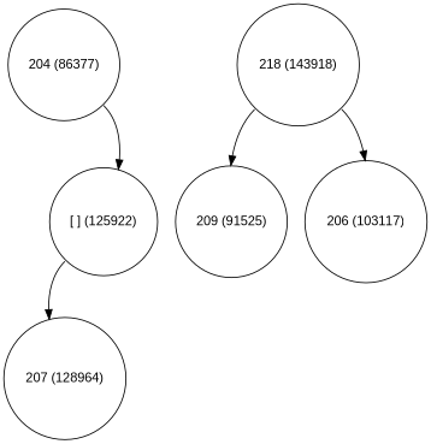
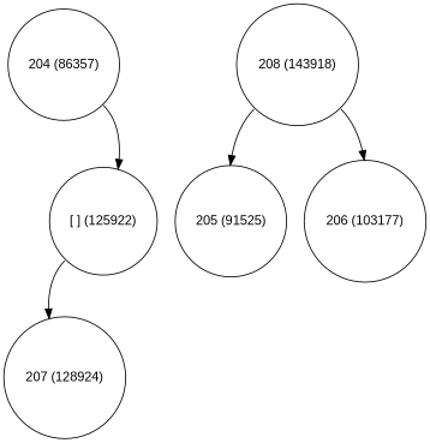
  digraph {
    node [fontname=Arial shape=circle]
    edge [tailport=se]
-   n1 [label="204 (86377)" width=0.5]
+   n1 [label="204 (86357)" width=0.5]
    n2 [label="[ ] (125922)" width=0.5]
-   n3 [label="218 (143918)" width=0.5]
-   n4 [label="209 (91525)" width=0.5]
-   n5 [label="206 (103117)" width=0.5]
-   n6 [label="207 (128964)" width=0.5]
+   n3 [label="208 (143918)" width=0.5]
+   n4 [label="205 (91525)" width=0.5]
+   n5 [label="206 (103177)" width=0.5]
+   n6 [label="207 (128924)" width=0.5]
    n1 -> n2
    n2 -> n6 [tailport=sw]
    n3 -> n4 [tailport=sw]
    n3 -> n5
  }
